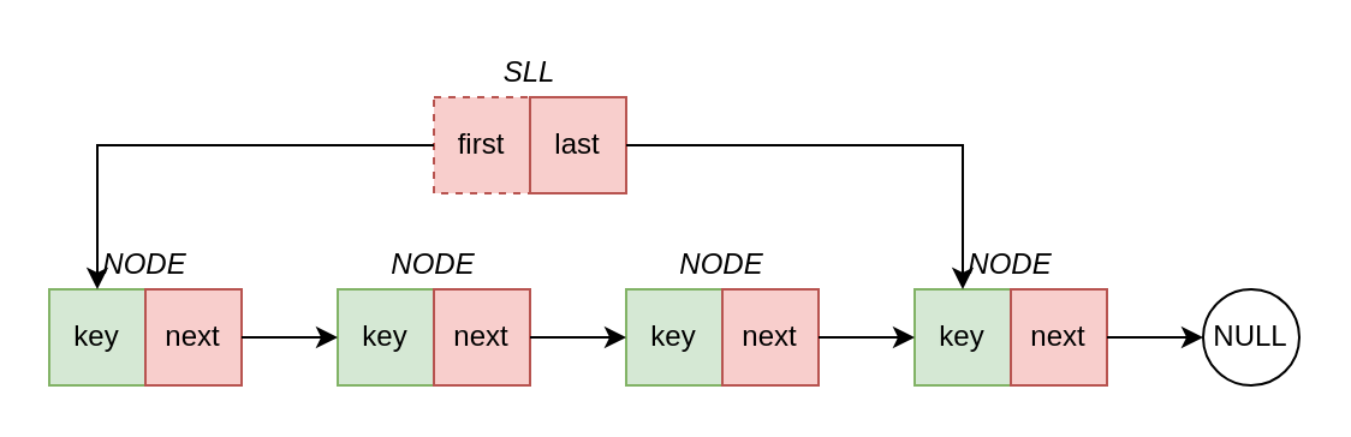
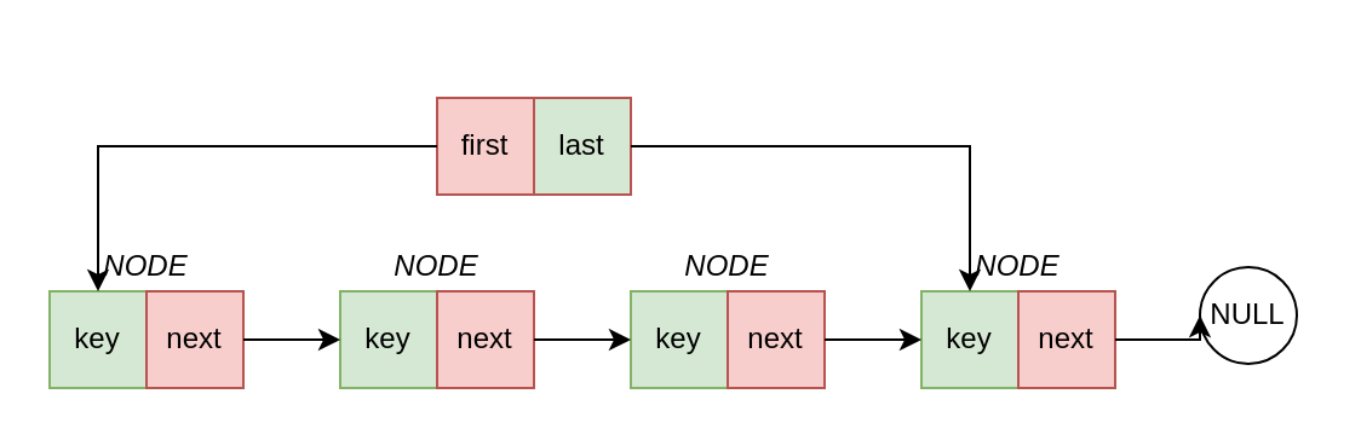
  <mxCell id="0" />
  <mxCell id="1" parent="0" />
  <mxCell id="2" value="" style="group" parent="1" vertex="1" connectable="0"><mxGeometry x="20" y="120" width="80" height="40" as="geometry" /></mxCell>
  <mxCell id="3" value="key" style="whiteSpace=wrap;html=1;aspect=fixed;fillColor=#d5e8d4;strokeColor=#82b366;" parent="2" vertex="1"><mxGeometry width="40" height="40" as="geometry" /></mxCell>
  <mxCell id="4" value="next" style="whiteSpace=wrap;html=1;aspect=fixed;fillColor=#f8cecc;strokeColor=#b85450;" parent="2" vertex="1"><mxGeometry x="40" width="40" height="40" as="geometry" /></mxCell>
  <mxCell id="5" value="" style="group" parent="1" vertex="1" connectable="0"><mxGeometry x="140" y="120" width="80" height="40" as="geometry" /></mxCell>
  <mxCell id="6" value="key" style="whiteSpace=wrap;html=1;aspect=fixed;fillColor=#d5e8d4;strokeColor=#82b366;" parent="5" vertex="1"><mxGeometry width="40" height="40" as="geometry" /></mxCell>
  <mxCell id="7" value="next" style="whiteSpace=wrap;html=1;aspect=fixed;fillColor=#f8cecc;strokeColor=#b85450;" parent="5" vertex="1"><mxGeometry x="40" width="40" height="40" as="geometry" /></mxCell>
  <mxCell id="8" value="" style="group" parent="1" vertex="1" connectable="0"><mxGeometry x="260" y="120" width="80" height="40" as="geometry" /></mxCell>
  <mxCell id="9" value="key" style="whiteSpace=wrap;html=1;aspect=fixed;fillColor=#d5e8d4;strokeColor=#82b366;" parent="8" vertex="1"><mxGeometry width="40" height="40" as="geometry" /></mxCell>
  <mxCell id="10" value="next" style="whiteSpace=wrap;html=1;aspect=fixed;fillColor=#f8cecc;strokeColor=#b85450;" parent="8" vertex="1"><mxGeometry x="40" width="40" height="40" as="geometry" /></mxCell>
  <mxCell id="11" value="" style="group" parent="1" vertex="1" connectable="0"><mxGeometry x="380" y="120" width="80" height="40" as="geometry" /></mxCell>
  <mxCell id="12" value="key" style="whiteSpace=wrap;html=1;aspect=fixed;fillColor=#d5e8d4;strokeColor=#82b366;" parent="11" vertex="1"><mxGeometry width="40" height="40" as="geometry" /></mxCell>
  <mxCell id="13" value="next" style="whiteSpace=wrap;html=1;aspect=fixed;fillColor=#f8cecc;strokeColor=#b85450;" parent="11" vertex="1"><mxGeometry x="40" width="40" height="40" as="geometry" /></mxCell>
- <mxCell id="14" value="NULL" style="ellipse;whiteSpace=wrap;html=1;aspect=fixed;" parent="1" vertex="1"><mxGeometry x="500" y="120" width="40" height="40" as="geometry" /></mxCell>
+ <mxCell id="14" value="NULL" style="ellipse;whiteSpace=wrap;html=1;aspect=fixed;" parent="1" vertex="1"><mxGeometry x="495" y="110" width="40" height="40" as="geometry" /></mxCell>
  <mxCell id="15" value="" style="group" parent="1" vertex="1" connectable="0"><mxGeometry x="180" y="40" width="80" height="40" as="geometry" /></mxCell>
- <mxCell id="16" value="first" style="whiteSpace=wrap;html=1;aspect=fixed;fillColor=#f8cecc;strokeColor=#b85450;dashed=1;" parent="15" vertex="1"><mxGeometry width="40" height="40" as="geometry" /></mxCell>
- <mxCell id="17" value="last" style="whiteSpace=wrap;html=1;aspect=fixed;fillColor=#f8cecc;strokeColor=#b85450;" parent="15" vertex="1"><mxGeometry x="40" width="40" height="40" as="geometry" /></mxCell>
+ <mxCell id="16" value="first" style="whiteSpace=wrap;html=1;aspect=fixed;fillColor=#f8cecc;strokeColor=#b85450;" parent="15" vertex="1"><mxGeometry width="40" height="40" as="geometry" /></mxCell>
+ <mxCell id="17" value="last" style="whiteSpace=wrap;html=1;aspect=fixed;fillColor=#d5e8d4;strokeColor=#b85450;" parent="15" vertex="1"><mxGeometry x="40" width="40" height="40" as="geometry" /></mxCell>
  <mxCell id="18" style="edgeStyle=orthogonalEdgeStyle;rounded=0;orthogonalLoop=1;jettySize=auto;html=1;exitX=1;exitY=0.5;exitDx=0;exitDy=0;entryX=0;entryY=0.5;entryDx=0;entryDy=0;" parent="1" source="4" target="6" edge="1"><mxGeometry relative="1" as="geometry" /></mxCell>
  <mxCell id="19" style="edgeStyle=orthogonalEdgeStyle;rounded=0;orthogonalLoop=1;jettySize=auto;html=1;exitX=1;exitY=0.5;exitDx=0;exitDy=0;entryX=0;entryY=0.5;entryDx=0;entryDy=0;" parent="1" source="7" target="9" edge="1"><mxGeometry relative="1" as="geometry" /></mxCell>
  <mxCell id="20" style="edgeStyle=orthogonalEdgeStyle;rounded=0;orthogonalLoop=1;jettySize=auto;html=1;exitX=1;exitY=0.5;exitDx=0;exitDy=0;entryX=0;entryY=0.5;entryDx=0;entryDy=0;" parent="1" source="10" target="12" edge="1"><mxGeometry relative="1" as="geometry" /></mxCell>
  <mxCell id="21" style="edgeStyle=orthogonalEdgeStyle;rounded=0;orthogonalLoop=1;jettySize=auto;html=1;exitX=1;exitY=0.5;exitDx=0;exitDy=0;entryX=0;entryY=0.5;entryDx=0;entryDy=0;" parent="1" source="13" target="14" edge="1"><mxGeometry relative="1" as="geometry" /></mxCell>
  <mxCell id="22" style="edgeStyle=orthogonalEdgeStyle;rounded=0;orthogonalLoop=1;jettySize=auto;html=1;exitX=0;exitY=0.5;exitDx=0;exitDy=0;entryX=0.5;entryY=0;entryDx=0;entryDy=0;" parent="1" source="16" target="3" edge="1"><mxGeometry relative="1" as="geometry" /></mxCell>
  <mxCell id="23" style="edgeStyle=orthogonalEdgeStyle;rounded=0;orthogonalLoop=1;jettySize=auto;html=1;exitX=1;exitY=0.5;exitDx=0;exitDy=0;entryX=0.5;entryY=0;entryDx=0;entryDy=0;" parent="1" source="17" target="12" edge="1"><mxGeometry relative="1" as="geometry" /></mxCell>
- <mxCell id="24" value="&lt;i&gt;SLL&lt;/i&gt;" style="text;html=1;strokeColor=none;fillColor=none;align=center;verticalAlign=middle;whiteSpace=wrap;rounded=0;" parent="1" vertex="1"><mxGeometry x="190" y="20" width="60" height="20" as="geometry" /></mxCell>
  <mxCell id="25" value="&lt;i&gt;NODE&lt;/i&gt;" style="text;html=1;strokeColor=none;fillColor=none;align=center;verticalAlign=middle;whiteSpace=wrap;rounded=0;" parent="1" vertex="1"><mxGeometry x="30" y="100" width="60" height="20" as="geometry" /></mxCell>
  <mxCell id="26" value="&lt;i&gt;NODE&lt;/i&gt;" style="text;html=1;strokeColor=none;fillColor=none;align=center;verticalAlign=middle;whiteSpace=wrap;rounded=0;" parent="1" vertex="1"><mxGeometry x="150" y="100" width="60" height="20" as="geometry" /></mxCell>
  <mxCell id="27" value="&lt;i&gt;NODE&lt;/i&gt;" style="text;html=1;strokeColor=none;fillColor=none;align=center;verticalAlign=middle;whiteSpace=wrap;rounded=0;" parent="1" vertex="1"><mxGeometry x="270" y="100" width="60" height="20" as="geometry" /></mxCell>
  <mxCell id="28" value="&lt;i&gt;NODE&lt;/i&gt;" style="text;html=1;strokeColor=none;fillColor=none;align=center;verticalAlign=middle;whiteSpace=wrap;rounded=0;" parent="1" vertex="1"><mxGeometry x="390" y="100" width="60" height="20" as="geometry" /></mxCell>
